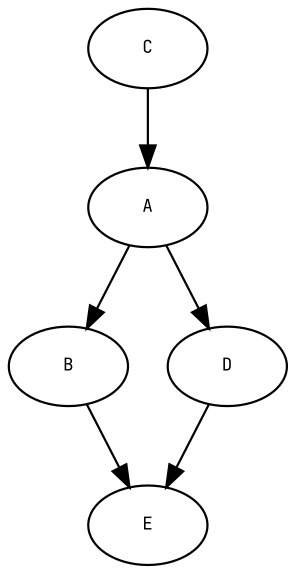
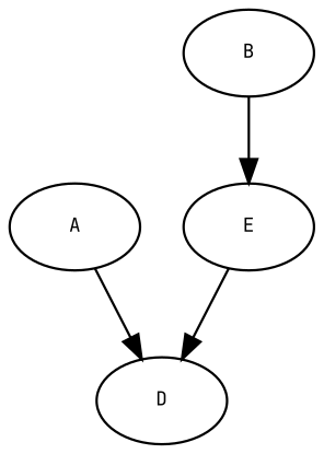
  digraph {
    fontname="JetBrains Mono"
    node [fontname="JetBrains Mono" fontsize=8]
    edge [fontname="JetBrains Mono" fontsize=8]
-   n1 [label=C]
    n2 [label=A]
    n3 [label=B]
    n4 [label=D]
    n5 [label=E]
-   n1 -> n2
-   n2 -> n3
    n2 -> n4
    n3 -> n5
-   n4 -> n5
+   n5 -> n4
  }
